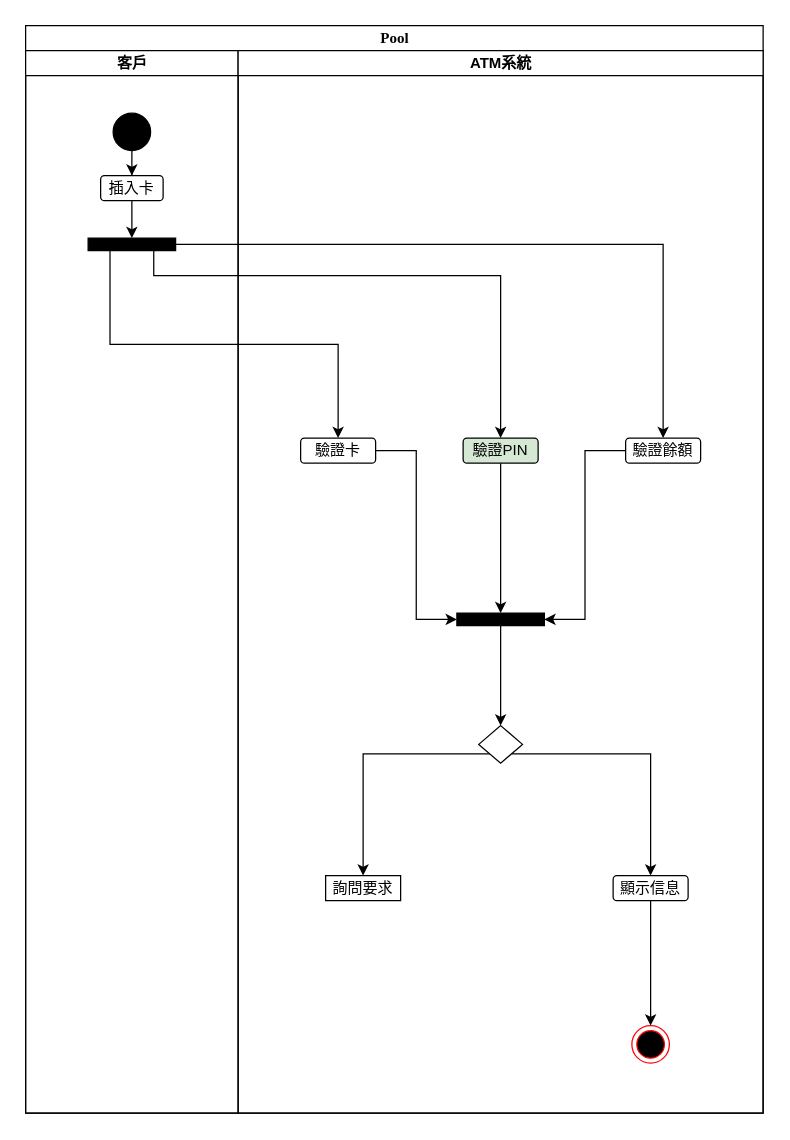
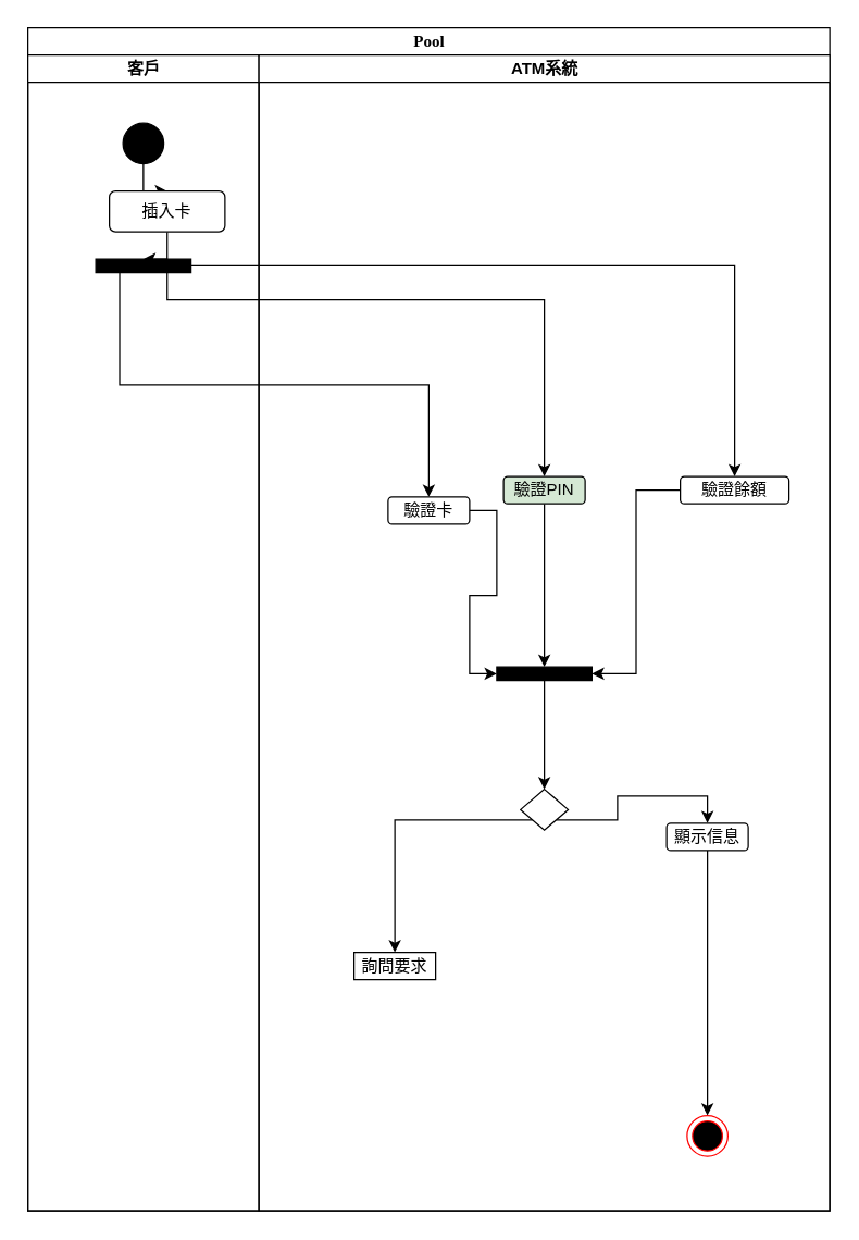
  <mxCell id="0" />
  <mxCell id="1" parent="0" />
  <mxCell id="2" value="Pool" style="swimlane;html=1;childLayout=stackLayout;startSize=20;rounded=0;shadow=0;comic=0;labelBackgroundColor=none;strokeWidth=1;fontFamily=Verdana;fontSize=12;align=center;" vertex="1" parent="1"><mxGeometry x="20" y="20" width="590" height="870" as="geometry"><mxRectangle x="40" y="20" width="70" height="30" as="alternateBounds" /></mxGeometry></mxCell>
  <mxCell id="3" value="客戶" style="swimlane;html=1;startSize=20;" vertex="1" parent="2"><mxGeometry y="20" width="170" height="850" as="geometry" /></mxCell>
  <mxCell id="4" style="edgeStyle=orthogonalEdgeStyle;rounded=0;orthogonalLoop=1;jettySize=auto;html=1;entryX=0.5;entryY=0;entryDx=0;entryDy=0;" edge="1" parent="3" source="5" target="7"><mxGeometry relative="1" as="geometry" /></mxCell>
  <mxCell id="5" value="" style="ellipse;whiteSpace=wrap;html=1;aspect=fixed;fillColor=#000000;" vertex="1" parent="3"><mxGeometry x="70" y="50" width="30" height="30" as="geometry" /></mxCell>
  <mxCell id="6" style="edgeStyle=orthogonalEdgeStyle;rounded=0;orthogonalLoop=1;jettySize=auto;html=1;entryX=0.5;entryY=0;entryDx=0;entryDy=0;" edge="1" parent="3" source="7" target="8"><mxGeometry relative="1" as="geometry" /></mxCell>
- <mxCell id="7" value="插入卡" style="rounded=1;whiteSpace=wrap;html=1;" vertex="1" parent="3"><mxGeometry x="60" y="100" width="50" height="20" as="geometry" /></mxCell>
+ <mxCell id="7" value="插入卡" style="rounded=1;whiteSpace=wrap;html=1;" vertex="1" parent="3"><mxGeometry x="60" y="100" width="85" height="30" as="geometry" /></mxCell>
  <mxCell id="8" value="" style="rounded=0;whiteSpace=wrap;html=1;fillColor=#000000;" vertex="1" parent="3"><mxGeometry x="50" y="150" width="70" height="10" as="geometry" /></mxCell>
  <mxCell id="9" value="ATM系統" style="swimlane;html=1;startSize=20;" vertex="1" parent="2"><mxGeometry x="170" y="20" width="420" height="850" as="geometry" /></mxCell>
  <mxCell id="10" style="edgeStyle=orthogonalEdgeStyle;rounded=0;orthogonalLoop=1;jettySize=auto;html=1;entryX=0;entryY=0.5;entryDx=0;entryDy=0;" edge="1" parent="9" source="11" target="17"><mxGeometry relative="1" as="geometry" /></mxCell>
- <mxCell id="11" value="驗證卡" style="rounded=1;whiteSpace=wrap;html=1;" vertex="1" parent="9"><mxGeometry x="50" y="310" width="60" height="20" as="geometry" /></mxCell>
+ <mxCell id="11" value="驗證卡" style="rounded=1;whiteSpace=wrap;html=1;" vertex="1" parent="9"><mxGeometry x="95" y="325" width="60" height="20" as="geometry" /></mxCell>
  <mxCell id="12" style="edgeStyle=orthogonalEdgeStyle;rounded=0;orthogonalLoop=1;jettySize=auto;html=1;entryX=0.5;entryY=0;entryDx=0;entryDy=0;" edge="1" parent="9" source="13" target="17"><mxGeometry relative="1" as="geometry" /></mxCell>
  <mxCell id="13" value="驗證PIN" style="rounded=1;whiteSpace=wrap;html=1;fillColor=#d5e8d4;" vertex="1" parent="9"><mxGeometry x="180" y="310" width="60" height="20" as="geometry" /></mxCell>
  <mxCell id="14" style="edgeStyle=orthogonalEdgeStyle;rounded=0;orthogonalLoop=1;jettySize=auto;html=1;entryX=1;entryY=0.5;entryDx=0;entryDy=0;" edge="1" parent="9" source="15" target="17"><mxGeometry relative="1" as="geometry" /></mxCell>
- <mxCell id="15" value="驗證餘額" style="rounded=1;whiteSpace=wrap;html=1;" vertex="1" parent="9"><mxGeometry x="310" y="310" width="60" height="20" as="geometry" /></mxCell>
+ <mxCell id="15" value="驗證餘額" style="rounded=1;whiteSpace=wrap;html=1;" vertex="1" parent="9"><mxGeometry x="310" y="310" width="80" height="20" as="geometry" /></mxCell>
  <mxCell id="16" style="edgeStyle=orthogonalEdgeStyle;rounded=0;orthogonalLoop=1;jettySize=auto;html=1;entryX=0.5;entryY=0;entryDx=0;entryDy=0;" edge="1" parent="9" source="17" target="20"><mxGeometry relative="1" as="geometry" /></mxCell>
  <mxCell id="17" value="" style="rounded=0;whiteSpace=wrap;html=1;fillColor=#000000;" vertex="1" parent="9"><mxGeometry x="175" y="450" width="70" height="10" as="geometry" /></mxCell>
  <mxCell id="18" style="edgeStyle=orthogonalEdgeStyle;rounded=0;orthogonalLoop=1;jettySize=auto;html=1;exitX=0;exitY=1;exitDx=0;exitDy=0;entryX=0.5;entryY=0;entryDx=0;entryDy=0;" edge="1" parent="9" source="20" target="21"><mxGeometry relative="1" as="geometry" /></mxCell>
  <mxCell id="19" style="edgeStyle=orthogonalEdgeStyle;rounded=0;orthogonalLoop=1;jettySize=auto;html=1;exitX=1;exitY=1;exitDx=0;exitDy=0;entryX=0.5;entryY=0;entryDx=0;entryDy=0;" edge="1" parent="9" source="20" target="23"><mxGeometry relative="1" as="geometry" /></mxCell>
  <mxCell id="20" value="" style="rhombus;whiteSpace=wrap;html=1;" vertex="1" parent="9"><mxGeometry x="192.5" y="540" width="35" height="30" as="geometry" /></mxCell>
  <mxCell id="21" value="詢問要求" style="whiteSpace=wrap;html=1;rounded=0;" vertex="1" parent="9"><mxGeometry x="70" y="660" width="60" height="20" as="geometry" /></mxCell>
  <mxCell id="22" style="edgeStyle=orthogonalEdgeStyle;rounded=0;orthogonalLoop=1;jettySize=auto;html=1;entryX=0.5;entryY=0;entryDx=0;entryDy=0;" edge="1" parent="9" source="23" target="24"><mxGeometry relative="1" as="geometry" /></mxCell>
- <mxCell id="23" value="顯示信息" style="rounded=1;whiteSpace=wrap;html=1;" vertex="1" parent="9"><mxGeometry x="300" y="660" width="60" height="20" as="geometry" /></mxCell>
+ <mxCell id="23" value="顯示信息" style="rounded=1;whiteSpace=wrap;html=1;" vertex="1" parent="9"><mxGeometry x="300" y="565" width="60" height="20" as="geometry" /></mxCell>
  <mxCell id="24" value="" style="ellipse;html=1;shape=endState;fillColor=#000000;strokeColor=#ff0000;" vertex="1" parent="9"><mxGeometry x="315" y="780" width="30" height="30" as="geometry" /></mxCell>
  <mxCell id="25" style="edgeStyle=orthogonalEdgeStyle;rounded=0;orthogonalLoop=1;jettySize=auto;html=1;entryX=0.5;entryY=0;entryDx=0;entryDy=0;" edge="1" parent="2" source="8" target="15"><mxGeometry relative="1" as="geometry" /></mxCell>
  <mxCell id="26" style="edgeStyle=orthogonalEdgeStyle;rounded=0;orthogonalLoop=1;jettySize=auto;html=1;exitX=0.75;exitY=1;exitDx=0;exitDy=0;entryX=0.5;entryY=0;entryDx=0;entryDy=0;" edge="1" parent="2" source="8" target="13"><mxGeometry relative="1" as="geometry"><Array as="points"><mxPoint x="102" y="200" /><mxPoint x="380" y="200" /></Array></mxGeometry></mxCell>
  <mxCell id="27" style="edgeStyle=orthogonalEdgeStyle;rounded=0;orthogonalLoop=1;jettySize=auto;html=1;exitX=0.25;exitY=1;exitDx=0;exitDy=0;entryX=0.5;entryY=0;entryDx=0;entryDy=0;" edge="1" parent="2" source="8" target="11"><mxGeometry relative="1" as="geometry" /></mxCell>
